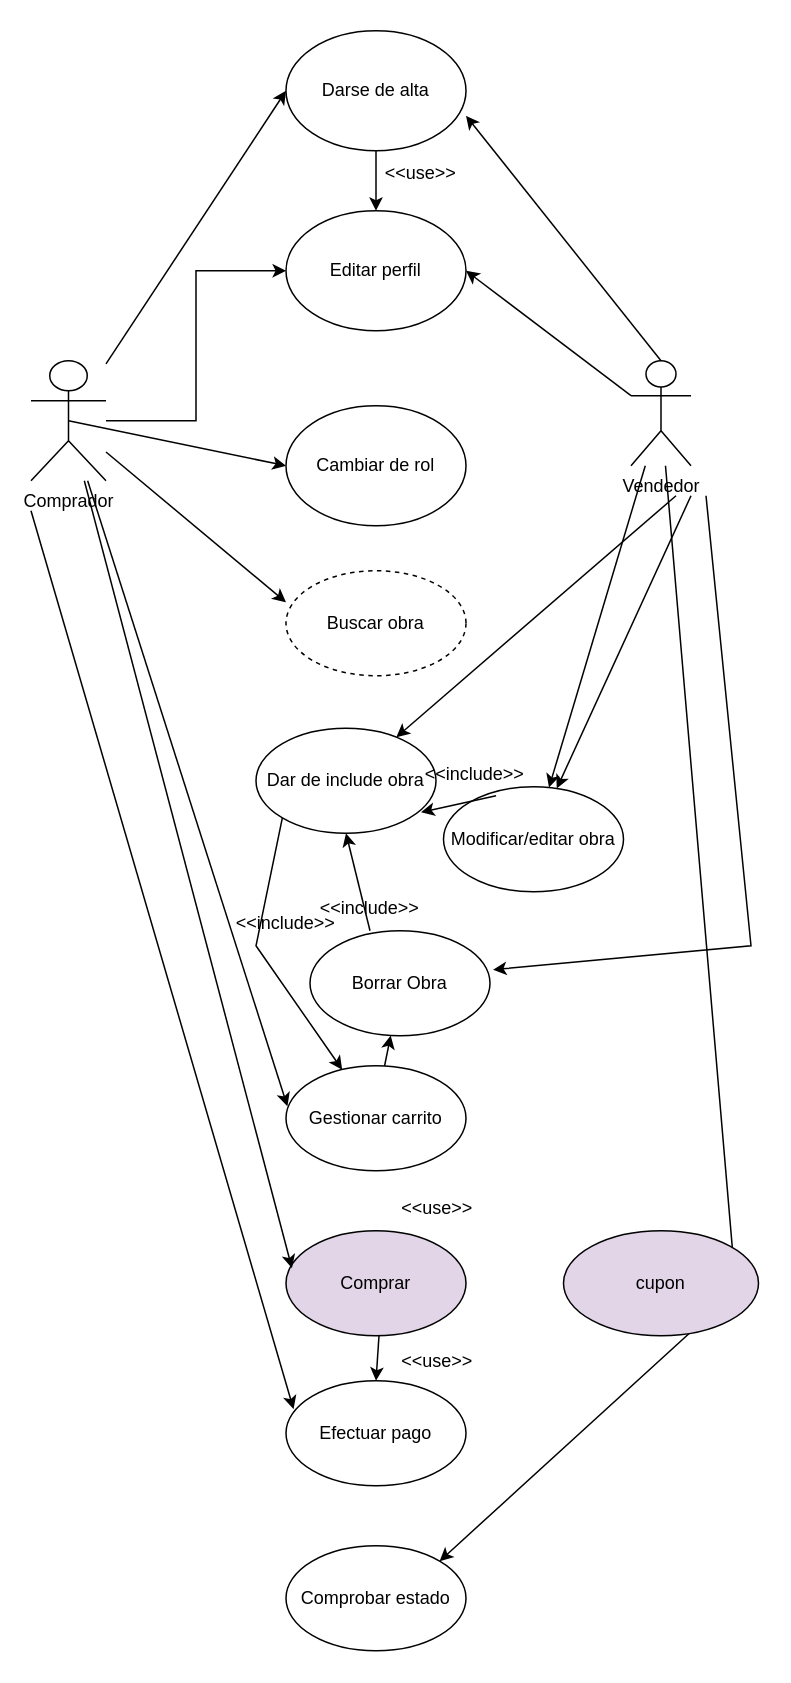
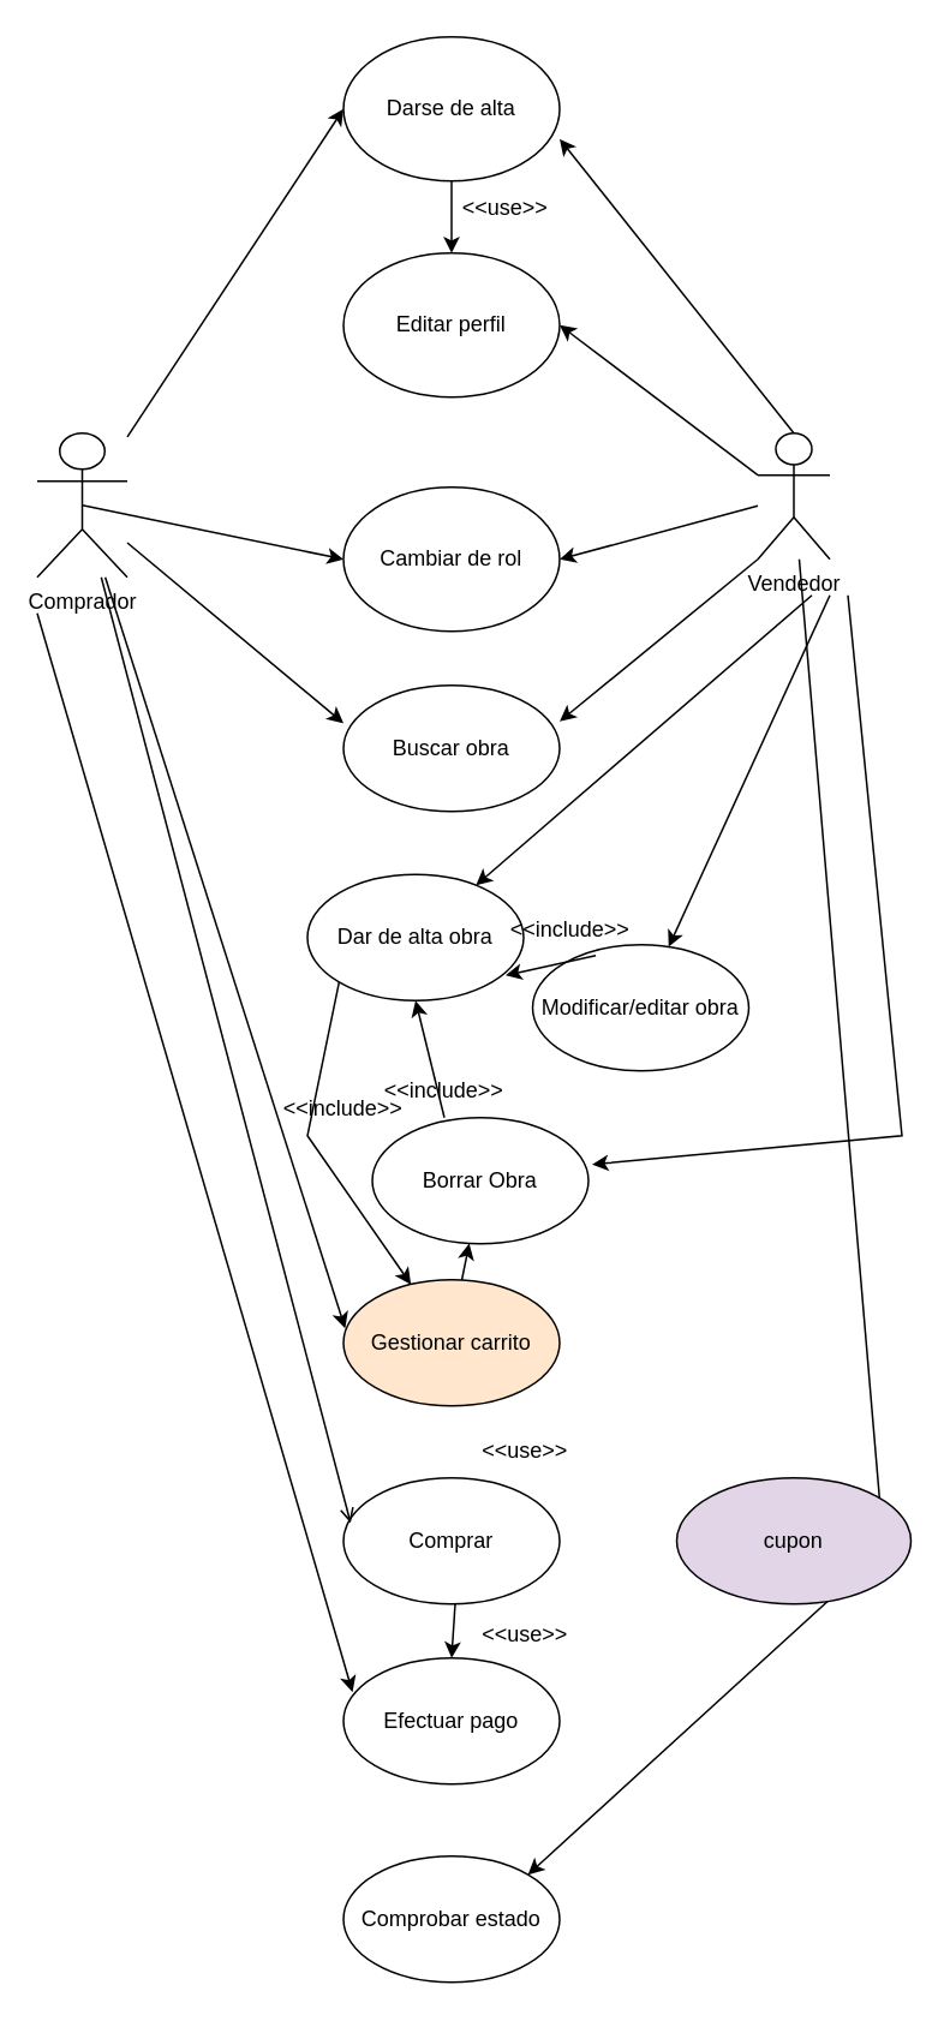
  <mxCell id="0" />
  <mxCell id="1" parent="0" />
  <mxCell id="2" value="Vendedor" style="shape=umlActor;verticalLabelPosition=bottom;verticalAlign=top;html=1;outlineConnect=0;" vertex="1" parent="1"><mxGeometry x="420" y="240" width="40" height="70" as="geometry" /></mxCell>
- <mxCell id="3" style="edgeStyle=orthogonalEdgeStyle;rounded=0;orthogonalLoop=1;jettySize=auto;html=1;entryX=0;entryY=0.5;entryDx=0;entryDy=0;" edge="1" parent="1" source="4" target="5"><mxGeometry relative="1" as="geometry"><mxPoint x="120" y="200" as="targetPoint" /></mxGeometry></mxCell>
  <mxCell id="4" value="Comprador" style="shape=umlActor;verticalLabelPosition=bottom;verticalAlign=top;html=1;outlineConnect=0;" vertex="1" parent="1"><mxGeometry x="20" y="240" width="50" height="80" as="geometry" /></mxCell>
  <mxCell id="5" value="Editar perfil" style="ellipse;whiteSpace=wrap;html=1;" vertex="1" parent="1"><mxGeometry x="190" y="140" width="120" height="80" as="geometry" /></mxCell>
- <mxCell id="6" value="Buscar obra" style="ellipse;whiteSpace=wrap;html=1;dashed=1;" vertex="1" parent="1"><mxGeometry x="190" y="380" width="120" height="70" as="geometry" /></mxCell>
+ <mxCell id="6" value="Buscar obra" style="ellipse;whiteSpace=wrap;html=1;" vertex="1" parent="1"><mxGeometry x="190" y="380" width="120" height="70" as="geometry" /></mxCell>
  <mxCell id="7" value="" style="endArrow=classic;html=1;rounded=0;entryX=1;entryY=0.5;entryDx=0;entryDy=0;exitX=0;exitY=0.333;exitDx=0;exitDy=0;exitPerimeter=0;" edge="1" parent="1" source="2" target="5"><mxGeometry width="50" height="50" relative="1" as="geometry"><mxPoint x="230" y="450" as="sourcePoint" /><mxPoint x="280" y="400" as="targetPoint" /></mxGeometry></mxCell>
  <mxCell id="8" value="Cambiar de rol" style="ellipse;whiteSpace=wrap;html=1;" vertex="1" parent="1"><mxGeometry x="190" y="270" width="120" height="80" as="geometry" /></mxCell>
- <mxCell id="9" value="" style="endArrow=classic;html=1;rounded=0;" edge="1" parent="1" source="2" target="33"><mxGeometry width="50" height="50" relative="1" as="geometry"><mxPoint x="230" y="450" as="sourcePoint" /><mxPoint x="280" y="400" as="targetPoint" /></mxGeometry></mxCell>
+ <mxCell id="9" value="" style="endArrow=classic;html=1;rounded=0;entryX=1;entryY=0.5;entryDx=0;entryDy=0;" edge="1" parent="1" source="2" target="8"><mxGeometry width="50" height="50" relative="1" as="geometry"><mxPoint x="230" y="450" as="sourcePoint" /><mxPoint x="280" y="400" as="targetPoint" /></mxGeometry></mxCell>
  <mxCell id="10" value="" style="endArrow=classic;html=1;rounded=0;entryX=0;entryY=0.5;entryDx=0;entryDy=0;exitX=0.5;exitY=0.5;exitDx=0;exitDy=0;exitPerimeter=0;" edge="1" parent="1" source="4" target="8"><mxGeometry width="50" height="50" relative="1" as="geometry"><mxPoint x="340" y="430" as="sourcePoint" /><mxPoint x="230" y="459.615" as="targetPoint" /></mxGeometry></mxCell>
- <mxCell id="12" value="Dar de include obra" style="ellipse;whiteSpace=wrap;html=1;" vertex="1" parent="1"><mxGeometry x="170" y="485" width="120" height="70" as="geometry" /></mxCell>
+ <mxCell id="11" value="" style="endArrow=classic;html=1;rounded=0;entryX=1;entryY=0.286;entryDx=0;entryDy=0;exitX=0;exitY=1;exitDx=0;exitDy=0;exitPerimeter=0;entryPerimeter=0;" edge="1" parent="1" source="2" target="6"><mxGeometry width="50" height="50" relative="1" as="geometry"><mxPoint x="390" y="360" as="sourcePoint" /><mxPoint x="280" y="389.615" as="targetPoint" /></mxGeometry></mxCell>
+ <mxCell id="12" value="Dar de alta obra" style="ellipse;whiteSpace=wrap;html=1;" vertex="1" parent="1"><mxGeometry x="170" y="485" width="120" height="70" as="geometry" /></mxCell>
  <mxCell id="13" value="" style="endArrow=classic;html=1;rounded=0;" edge="1" parent="1" target="12"><mxGeometry width="50" height="50" relative="1" as="geometry"><mxPoint x="450" y="330" as="sourcePoint" /><mxPoint x="260" y="550.02" as="targetPoint" /></mxGeometry></mxCell>
- <mxCell id="14" value="Gestionar carrito" style="ellipse;whiteSpace=wrap;html=1;" vertex="1" parent="1"><mxGeometry x="190" y="710" width="120" height="70" as="geometry" /></mxCell>
+ <mxCell id="14" value="Gestionar carrito" style="ellipse;whiteSpace=wrap;html=1;fillColor=#ffe6cc;" vertex="1" parent="1"><mxGeometry x="190" y="710" width="120" height="70" as="geometry" /></mxCell>
  <mxCell id="15" value="" style="endArrow=classic;html=1;rounded=0;entryX=0.008;entryY=0.386;entryDx=0;entryDy=0;entryPerimeter=0;" edge="1" parent="1" source="4" target="14"><mxGeometry width="50" height="50" relative="1" as="geometry"><mxPoint x="230" y="450" as="sourcePoint" /><mxPoint x="280" y="400" as="targetPoint" /></mxGeometry></mxCell>
  <mxCell id="16" value="Borrar Obra" style="ellipse;whiteSpace=wrap;html=1;" vertex="1" parent="1"><mxGeometry x="206" y="620" width="120" height="70" as="geometry" /></mxCell>
  <mxCell id="17" value="" style="endArrow=classic;html=1;rounded=0;entryX=1.017;entryY=0.371;entryDx=0;entryDy=0;entryPerimeter=0;" edge="1" parent="1" target="16"><mxGeometry width="50" height="50" relative="1" as="geometry"><mxPoint x="470" y="330" as="sourcePoint" /><mxPoint x="224.64" y="646.422" as="targetPoint" /><Array as="points"><mxPoint x="500" y="630" /></Array></mxGeometry></mxCell>
  <mxCell id="18" value="" style="endArrow=classic;html=1;rounded=0;exitX=0.5;exitY=1;exitDx=0;exitDy=0;entryX=0.5;entryY=1;entryDx=0;entryDy=0;" edge="1" parent="1" source="38" target="12"><mxGeometry width="50" height="50" relative="1" as="geometry"><mxPoint x="460" y="330" as="sourcePoint" /><mxPoint x="298.96" y="550.99" as="targetPoint" /></mxGeometry></mxCell>
  <mxCell id="19" value="Darse de alta" style="ellipse;whiteSpace=wrap;html=1;" vertex="1" parent="1"><mxGeometry x="190" y="20" width="120" height="80" as="geometry" /></mxCell>
  <mxCell id="20" value="" style="endArrow=classic;html=1;rounded=0;entryX=1;entryY=0.5;entryDx=0;entryDy=0;exitX=0.5;exitY=0;exitDx=0;exitDy=0;exitPerimeter=0;" edge="1" parent="1" source="2"><mxGeometry width="50" height="50" relative="1" as="geometry"><mxPoint x="420" y="160" as="sourcePoint" /><mxPoint x="310" y="76.667" as="targetPoint" /></mxGeometry></mxCell>
  <mxCell id="21" value="" style="endArrow=classic;html=1;rounded=0;entryX=0;entryY=0.5;entryDx=0;entryDy=0;" edge="1" parent="1" source="4" target="19"><mxGeometry width="50" height="50" relative="1" as="geometry"><mxPoint x="70" y="100" as="sourcePoint" /><mxPoint x="-60" y="-63.333" as="targetPoint" /></mxGeometry></mxCell>
  <mxCell id="22" value="" style="endArrow=classic;html=1;rounded=0;entryX=0.5;entryY=0;entryDx=0;entryDy=0;exitX=0.5;exitY=1;exitDx=0;exitDy=0;" edge="1" parent="1" source="19" target="5"><mxGeometry width="50" height="50" relative="1" as="geometry"><mxPoint x="220" y="150" as="sourcePoint" /><mxPoint x="270" y="100" as="targetPoint" /></mxGeometry></mxCell>
  <mxCell id="23" value="&amp;lt;&amp;lt;use&amp;gt;&amp;gt;" style="text;html=1;strokeColor=none;fillColor=none;align=center;verticalAlign=middle;whiteSpace=wrap;rounded=0;" vertex="1" parent="1"><mxGeometry x="250" y="100" width="60" height="30" as="geometry" /></mxCell>
  <mxCell id="24" value="" style="endArrow=classic;html=1;rounded=0;entryX=0;entryY=0.3;entryDx=0;entryDy=0;entryPerimeter=0;" edge="1" parent="1" source="4" target="6"><mxGeometry width="50" height="50" relative="1" as="geometry"><mxPoint x="220" y="450" as="sourcePoint" /><mxPoint x="270" y="400" as="targetPoint" /></mxGeometry></mxCell>
- <mxCell id="25" value="Comprar" style="ellipse;whiteSpace=wrap;html=1;fillColor=#e1d5e7;" vertex="1" parent="1"><mxGeometry x="190" y="820" width="120" height="70" as="geometry" /></mxCell>
+ <mxCell id="25" value="Comprar" style="ellipse;whiteSpace=wrap;html=1;" vertex="1" parent="1"><mxGeometry x="190" y="820" width="120" height="70" as="geometry" /></mxCell>
  <mxCell id="26" value="" style="endArrow=classic;html=1;rounded=0;" edge="1" parent="1" source="14" target="16"><mxGeometry width="50" height="50" relative="1" as="geometry"><mxPoint x="220" y="650" as="sourcePoint" /><mxPoint x="270" y="600" as="targetPoint" /></mxGeometry></mxCell>
  <mxCell id="27" value="&amp;lt;&amp;lt;use&amp;gt;&amp;gt;" style="text;html=1;strokeColor=none;fillColor=none;align=center;verticalAlign=middle;whiteSpace=wrap;rounded=0;" vertex="1" parent="1"><mxGeometry x="261" y="790" width="60" height="30" as="geometry" /></mxCell>
  <mxCell id="28" value="Efectuar pago" style="ellipse;whiteSpace=wrap;html=1;" vertex="1" parent="1"><mxGeometry x="190" y="920" width="120" height="70" as="geometry" /></mxCell>
  <mxCell id="29" value="" style="endArrow=classic;html=1;rounded=0;entryX=0.5;entryY=0;entryDx=0;entryDy=0;" edge="1" parent="1" target="28"><mxGeometry width="50" height="50" relative="1" as="geometry"><mxPoint x="252" y="890" as="sourcePoint" /><mxPoint x="252" y="930" as="targetPoint" /></mxGeometry></mxCell>
  <mxCell id="30" value="&amp;lt;&amp;lt;use&amp;gt;&amp;gt;" style="text;html=1;strokeColor=none;fillColor=none;align=center;verticalAlign=middle;whiteSpace=wrap;rounded=0;" vertex="1" parent="1"><mxGeometry x="261" y="892" width="60" height="30" as="geometry" /></mxCell>
- <mxCell id="31" value="" style="endArrow=classic;html=1;rounded=0;entryX=0.033;entryY=0.357;entryDx=0;entryDy=0;entryPerimeter=0;" edge="1" parent="1" source="4" target="25"><mxGeometry width="50" height="50" relative="1" as="geometry"><mxPoint x="220" y="650" as="sourcePoint" /><mxPoint x="270" y="600" as="targetPoint" /></mxGeometry></mxCell>
+ <mxCell id="31" value="" style="endArrow=open;html=1;rounded=0;entryX=0.033;entryY=0.357;entryDx=0;entryDy=0;entryPerimeter=0;" edge="1" parent="1" source="4" target="25"><mxGeometry width="50" height="50" relative="1" as="geometry"><mxPoint x="220" y="650" as="sourcePoint" /><mxPoint x="270" y="600" as="targetPoint" /></mxGeometry></mxCell>
  <mxCell id="32" value="" style="endArrow=classic;html=1;rounded=0;entryX=0.042;entryY=0.271;entryDx=0;entryDy=0;entryPerimeter=0;" edge="1" parent="1" target="28"><mxGeometry width="50" height="50" relative="1" as="geometry"><mxPoint x="20" y="340" as="sourcePoint" /><mxPoint x="270" y="600" as="targetPoint" /></mxGeometry></mxCell>
  <mxCell id="33" value="Modificar/editar obra" style="ellipse;whiteSpace=wrap;html=1;" vertex="1" parent="1"><mxGeometry x="295" y="524" width="120" height="70" as="geometry" /></mxCell>
  <mxCell id="34" value="" style="endArrow=classic;html=1;rounded=0;" edge="1" parent="1" target="33"><mxGeometry width="50" height="50" relative="1" as="geometry"><mxPoint x="460" y="330" as="sourcePoint" /><mxPoint x="270" y="700" as="targetPoint" /></mxGeometry></mxCell>
  <mxCell id="35" value="" style="endArrow=classic;html=1;rounded=0;exitX=0.292;exitY=0.086;exitDx=0;exitDy=0;entryX=0.917;entryY=0.8;entryDx=0;entryDy=0;entryPerimeter=0;exitPerimeter=0;" edge="1" parent="1" source="33" target="12"><mxGeometry width="50" height="50" relative="1" as="geometry"><mxPoint x="220" y="750" as="sourcePoint" /><mxPoint x="270" y="700" as="targetPoint" /></mxGeometry></mxCell>
  <mxCell id="36" value="Comprobar estado" style="ellipse;whiteSpace=wrap;html=1;" vertex="1" parent="1"><mxGeometry x="190" y="1030" width="120" height="70" as="geometry" /></mxCell>
  <mxCell id="37" value="" style="endArrow=classic;html=1;rounded=0;entryX=1;entryY=0;entryDx=0;entryDy=0;" edge="1" parent="1" source="2" target="36"><mxGeometry width="50" height="50" relative="1" as="geometry"><mxPoint x="220" y="650" as="sourcePoint" /><mxPoint x="270" y="600" as="targetPoint" /><Array as="points"><mxPoint x="490" y="860" /></Array></mxGeometry></mxCell>
  <mxCell id="38" value="&amp;lt;&amp;lt;include&amp;gt;&amp;gt;" style="text;html=1;strokeColor=none;fillColor=none;align=center;verticalAlign=middle;whiteSpace=wrap;rounded=0;" vertex="1" parent="1"><mxGeometry x="216" y="590" width="60" height="30" as="geometry" /></mxCell>
  <mxCell id="39" value="&amp;lt;&amp;lt;include&amp;gt;&amp;gt;" style="text;html=1;strokeColor=none;fillColor=none;align=center;verticalAlign=middle;whiteSpace=wrap;rounded=0;" vertex="1" parent="1"><mxGeometry x="286" y="501" width="60" height="30" as="geometry" /></mxCell>
  <mxCell id="40" value="cupon" style="ellipse;whiteSpace=wrap;html=1;fillColor=#e1d5e7;" vertex="1" parent="1"><mxGeometry x="375" y="820" width="130" height="70" as="geometry" /></mxCell>
  <mxCell id="41" value="" style="endArrow=classic;html=1;rounded=0;exitX=0;exitY=1;exitDx=0;exitDy=0;" edge="1" parent="1" source="12" target="14"><mxGeometry width="50" height="50" relative="1" as="geometry"><mxPoint x="180" y="580" as="sourcePoint" /><mxPoint x="164" y="515" as="targetPoint" /><Array as="points"><mxPoint x="170" y="630" /></Array></mxGeometry></mxCell>
  <mxCell id="42" value="&amp;lt;&amp;lt;include&amp;gt;&amp;gt;" style="text;html=1;strokeColor=none;fillColor=none;align=center;verticalAlign=middle;whiteSpace=wrap;rounded=0;" vertex="1" parent="1"><mxGeometry x="160" y="600" width="60" height="30" as="geometry" /></mxCell>
